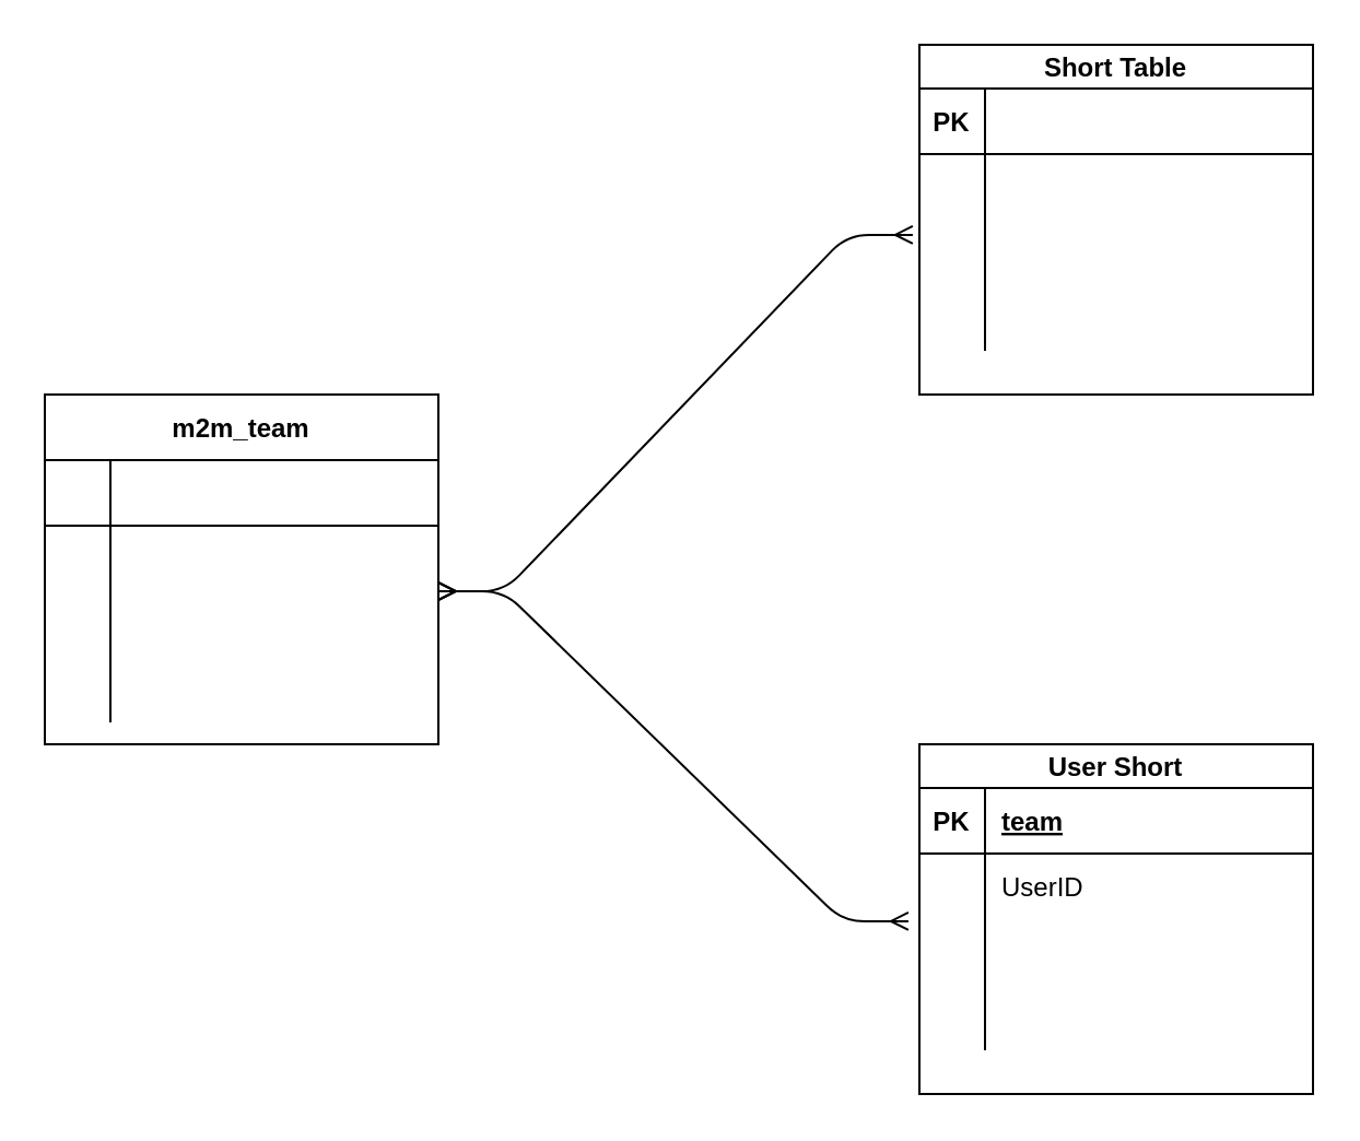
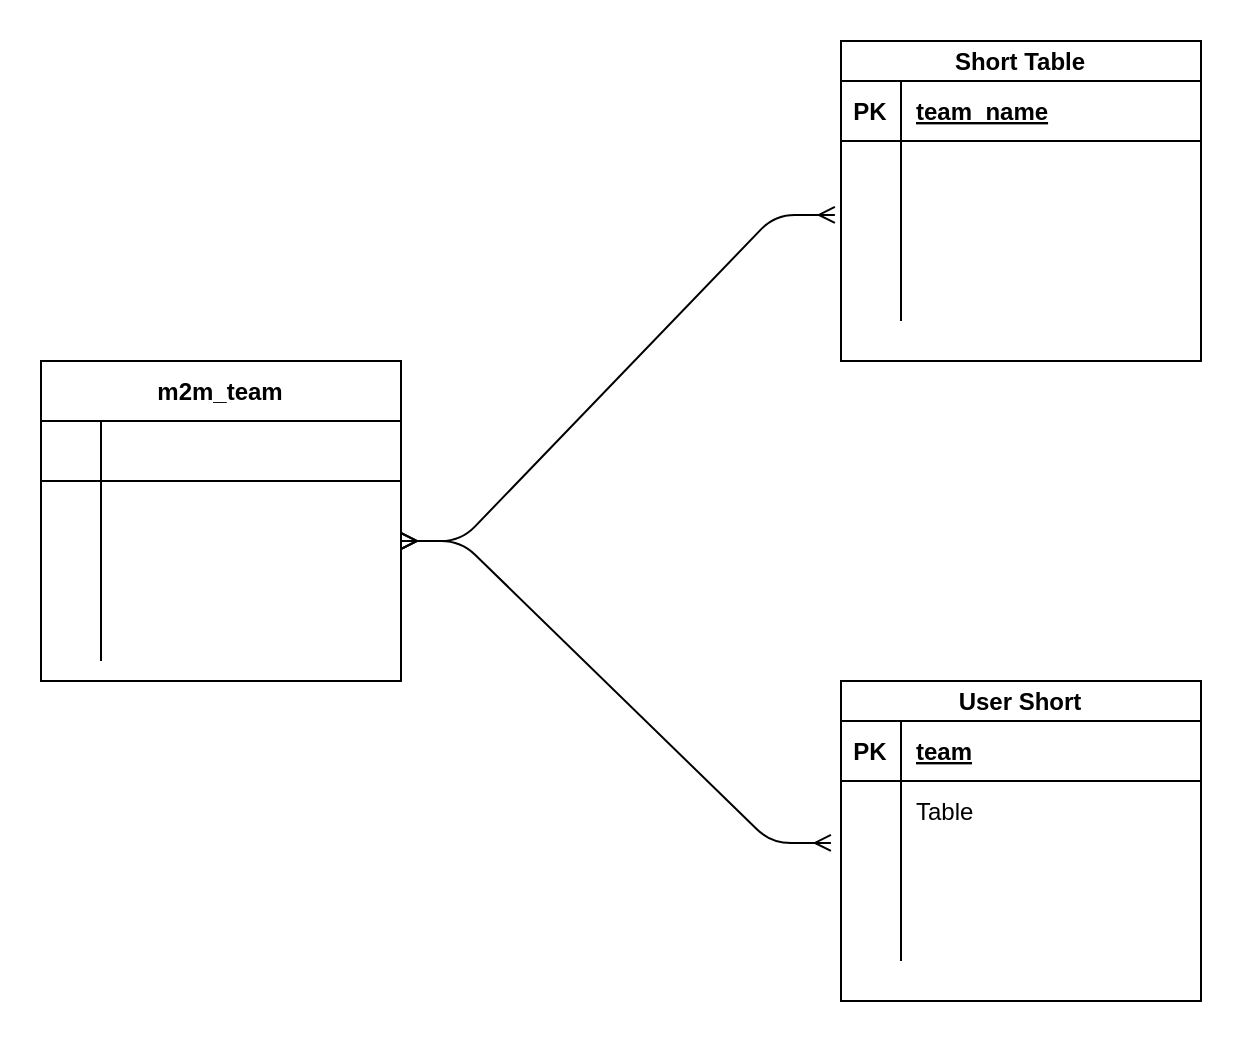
  <mxCell id="0" />
  <mxCell id="1" parent="0" />
  <mxCell id="2" value="m2m_team" style="shape=table;startSize=30;container=1;collapsible=1;childLayout=tableLayout;fixedRows=1;rowLines=0;fontStyle=1;align=center;resizeLast=1;" parent="1" vertex="1"><mxGeometry x="20" y="180" width="180" height="160" as="geometry" /></mxCell>
  <mxCell id="3" value="" style="shape=partialRectangle;collapsible=0;dropTarget=0;pointerEvents=0;fillColor=none;top=0;left=0;bottom=1;right=0;points=[[0,0.5],[1,0.5]];portConstraint=eastwest;" parent="2" vertex="1"><mxGeometry y="30" width="180" height="30" as="geometry" /></mxCell>
  <mxCell id="4" value="" style="shape=partialRectangle;connectable=0;fillColor=none;top=0;left=0;bottom=0;right=0;fontStyle=1;overflow=hidden;" parent="3" vertex="1"><mxGeometry width="30" height="30" as="geometry" /></mxCell>
  <mxCell id="5" value="" style="shape=partialRectangle;connectable=0;fillColor=none;top=0;left=0;bottom=0;right=0;align=left;spacingLeft=6;fontStyle=5;overflow=hidden;" parent="3" vertex="1"><mxGeometry x="30" width="150" height="30" as="geometry" /></mxCell>
  <mxCell id="6" value="" style="shape=partialRectangle;collapsible=0;dropTarget=0;pointerEvents=0;fillColor=none;top=0;left=0;bottom=0;right=0;points=[[0,0.5],[1,0.5]];portConstraint=eastwest;" parent="2" vertex="1"><mxGeometry y="60" width="180" height="30" as="geometry" /></mxCell>
  <mxCell id="7" value="" style="shape=partialRectangle;connectable=0;fillColor=none;top=0;left=0;bottom=0;right=0;editable=1;overflow=hidden;" parent="6" vertex="1"><mxGeometry width="30" height="30" as="geometry" /></mxCell>
  <mxCell id="8" value="" style="shape=partialRectangle;connectable=0;fillColor=none;top=0;left=0;bottom=0;right=0;align=left;spacingLeft=6;overflow=hidden;" parent="6" vertex="1"><mxGeometry x="30" width="150" height="30" as="geometry" /></mxCell>
  <mxCell id="9" value="" style="shape=partialRectangle;collapsible=0;dropTarget=0;pointerEvents=0;fillColor=none;top=0;left=0;bottom=0;right=0;points=[[0,0.5],[1,0.5]];portConstraint=eastwest;" parent="2" vertex="1"><mxGeometry y="90" width="180" height="30" as="geometry" /></mxCell>
  <mxCell id="10" value="" style="shape=partialRectangle;connectable=0;fillColor=none;top=0;left=0;bottom=0;right=0;editable=1;overflow=hidden;" parent="9" vertex="1"><mxGeometry width="30" height="30" as="geometry" /></mxCell>
  <mxCell id="11" value="" style="shape=partialRectangle;connectable=0;fillColor=none;top=0;left=0;bottom=0;right=0;align=left;spacingLeft=6;overflow=hidden;" parent="9" vertex="1"><mxGeometry x="30" width="150" height="30" as="geometry" /></mxCell>
  <mxCell id="12" value="" style="shape=partialRectangle;collapsible=0;dropTarget=0;pointerEvents=0;fillColor=none;top=0;left=0;bottom=0;right=0;points=[[0,0.5],[1,0.5]];portConstraint=eastwest;" parent="2" vertex="1"><mxGeometry y="120" width="180" height="30" as="geometry" /></mxCell>
  <mxCell id="13" value="" style="shape=partialRectangle;connectable=0;fillColor=none;top=0;left=0;bottom=0;right=0;editable=1;overflow=hidden;" parent="12" vertex="1"><mxGeometry width="30" height="30" as="geometry" /></mxCell>
  <mxCell id="14" value="" style="shape=partialRectangle;connectable=0;fillColor=none;top=0;left=0;bottom=0;right=0;align=left;spacingLeft=6;overflow=hidden;" parent="12" vertex="1"><mxGeometry x="30" width="150" height="30" as="geometry" /></mxCell>
  <mxCell id="15" value="Short Table" style="shape=table;startSize=20;container=1;collapsible=1;childLayout=tableLayout;fixedRows=1;rowLines=0;fontStyle=1;align=center;resizeLast=1;" parent="1" vertex="1"><mxGeometry x="420" y="20" width="180" height="160" as="geometry" /></mxCell>
  <mxCell id="16" value="" style="shape=partialRectangle;collapsible=0;dropTarget=0;pointerEvents=0;fillColor=none;top=0;left=0;bottom=1;right=0;points=[[0,0.5],[1,0.5]];portConstraint=eastwest;" parent="15" vertex="1"><mxGeometry y="20" width="180" height="30" as="geometry" /></mxCell>
  <mxCell id="17" value="PK" style="shape=partialRectangle;connectable=0;fillColor=none;top=0;left=0;bottom=0;right=0;fontStyle=1;overflow=hidden;" parent="16" vertex="1"><mxGeometry width="30" height="30" as="geometry" /></mxCell>
+ <mxCell id="18" value="team_name" style="shape=partialRectangle;connectable=0;fillColor=none;top=0;left=0;bottom=0;right=0;align=left;spacingLeft=6;fontStyle=5;overflow=hidden;" parent="16" vertex="1"><mxGeometry x="30" width="150" height="30" as="geometry" /></mxCell>
  <mxCell id="19" value="" style="shape=partialRectangle;collapsible=0;dropTarget=0;pointerEvents=0;fillColor=none;top=0;left=0;bottom=0;right=0;points=[[0,0.5],[1,0.5]];portConstraint=eastwest;" parent="15" vertex="1"><mxGeometry y="50" width="180" height="30" as="geometry" /></mxCell>
  <mxCell id="20" value="" style="shape=partialRectangle;connectable=0;fillColor=none;top=0;left=0;bottom=0;right=0;editable=1;overflow=hidden;" parent="19" vertex="1"><mxGeometry width="30" height="30" as="geometry" /></mxCell>
  <mxCell id="21" value="" style="shape=partialRectangle;collapsible=0;dropTarget=0;pointerEvents=0;fillColor=none;top=0;left=0;bottom=0;right=0;points=[[0,0.5],[1,0.5]];portConstraint=eastwest;" parent="15" vertex="1"><mxGeometry y="80" width="180" height="30" as="geometry" /></mxCell>
  <mxCell id="22" value="" style="shape=partialRectangle;connectable=0;fillColor=none;top=0;left=0;bottom=0;right=0;editable=1;overflow=hidden;" parent="21" vertex="1"><mxGeometry width="30" height="30" as="geometry" /></mxCell>
  <mxCell id="23" value="" style="shape=partialRectangle;connectable=0;fillColor=none;top=0;left=0;bottom=0;right=0;align=left;spacingLeft=6;overflow=hidden;" parent="21" vertex="1"><mxGeometry x="30" width="150" height="30" as="geometry" /></mxCell>
  <mxCell id="24" value="" style="shape=partialRectangle;collapsible=0;dropTarget=0;pointerEvents=0;fillColor=none;top=0;left=0;bottom=0;right=0;points=[[0,0.5],[1,0.5]];portConstraint=eastwest;" parent="15" vertex="1"><mxGeometry y="110" width="180" height="30" as="geometry" /></mxCell>
  <mxCell id="25" value="" style="shape=partialRectangle;connectable=0;fillColor=none;top=0;left=0;bottom=0;right=0;editable=1;overflow=hidden;" parent="24" vertex="1"><mxGeometry width="30" height="30" as="geometry" /></mxCell>
  <mxCell id="26" value="" style="shape=partialRectangle;connectable=0;fillColor=none;top=0;left=0;bottom=0;right=0;align=left;spacingLeft=6;overflow=hidden;" parent="24" vertex="1"><mxGeometry x="30" width="150" height="30" as="geometry" /></mxCell>
  <mxCell id="27" value="User Short" style="shape=table;startSize=20;container=1;collapsible=1;childLayout=tableLayout;fixedRows=1;rowLines=0;fontStyle=1;align=center;resizeLast=1;" parent="1" vertex="1"><mxGeometry x="420" y="340" width="180" height="160" as="geometry" /></mxCell>
  <mxCell id="28" value="" style="shape=partialRectangle;collapsible=0;dropTarget=0;pointerEvents=0;fillColor=none;top=0;left=0;bottom=1;right=0;points=[[0,0.5],[1,0.5]];portConstraint=eastwest;" parent="27" vertex="1"><mxGeometry y="20" width="180" height="30" as="geometry" /></mxCell>
  <mxCell id="29" value="PK" style="shape=partialRectangle;connectable=0;fillColor=none;top=0;left=0;bottom=0;right=0;fontStyle=1;overflow=hidden;" parent="28" vertex="1"><mxGeometry width="30" height="30" as="geometry" /></mxCell>
  <mxCell id="30" value="team" style="shape=partialRectangle;connectable=0;fillColor=none;top=0;left=0;bottom=0;right=0;align=left;spacingLeft=6;fontStyle=5;overflow=hidden;" parent="28" vertex="1"><mxGeometry x="30" width="150" height="30" as="geometry" /></mxCell>
  <mxCell id="31" value="" style="shape=partialRectangle;collapsible=0;dropTarget=0;pointerEvents=0;fillColor=none;top=0;left=0;bottom=0;right=0;points=[[0,0.5],[1,0.5]];portConstraint=eastwest;" parent="27" vertex="1"><mxGeometry y="50" width="180" height="30" as="geometry" /></mxCell>
  <mxCell id="32" value="" style="shape=partialRectangle;connectable=0;fillColor=none;top=0;left=0;bottom=0;right=0;editable=1;overflow=hidden;" parent="31" vertex="1"><mxGeometry width="30" height="30" as="geometry" /></mxCell>
- <mxCell id="33" value="UserID" style="shape=partialRectangle;connectable=0;fillColor=none;top=0;left=0;bottom=0;right=0;align=left;spacingLeft=6;overflow=hidden;" parent="31" vertex="1"><mxGeometry x="30" width="150" height="30" as="geometry" /></mxCell>
+ <mxCell id="33" value="Table" style="shape=partialRectangle;connectable=0;fillColor=none;top=0;left=0;bottom=0;right=0;align=left;spacingLeft=6;overflow=hidden;" parent="31" vertex="1"><mxGeometry x="30" width="150" height="30" as="geometry" /></mxCell>
  <mxCell id="34" value="" style="shape=partialRectangle;collapsible=0;dropTarget=0;pointerEvents=0;fillColor=none;top=0;left=0;bottom=0;right=0;points=[[0,0.5],[1,0.5]];portConstraint=eastwest;" parent="27" vertex="1"><mxGeometry y="80" width="180" height="30" as="geometry" /></mxCell>
  <mxCell id="35" value="" style="shape=partialRectangle;connectable=0;fillColor=none;top=0;left=0;bottom=0;right=0;editable=1;overflow=hidden;" parent="34" vertex="1"><mxGeometry width="30" height="30" as="geometry" /></mxCell>
  <mxCell id="36" value="" style="shape=partialRectangle;connectable=0;fillColor=none;top=0;left=0;bottom=0;right=0;align=left;spacingLeft=6;overflow=hidden;" parent="34" vertex="1"><mxGeometry x="30" width="150" height="30" as="geometry" /></mxCell>
  <mxCell id="37" value="" style="shape=partialRectangle;collapsible=0;dropTarget=0;pointerEvents=0;fillColor=none;top=0;left=0;bottom=0;right=0;points=[[0,0.5],[1,0.5]];portConstraint=eastwest;" parent="27" vertex="1"><mxGeometry y="110" width="180" height="30" as="geometry" /></mxCell>
  <mxCell id="38" value="" style="shape=partialRectangle;connectable=0;fillColor=none;top=0;left=0;bottom=0;right=0;editable=1;overflow=hidden;" parent="37" vertex="1"><mxGeometry width="30" height="30" as="geometry" /></mxCell>
  <mxCell id="39" value="" style="shape=partialRectangle;connectable=0;fillColor=none;top=0;left=0;bottom=0;right=0;align=left;spacingLeft=6;overflow=hidden;" parent="37" vertex="1"><mxGeometry x="30" width="150" height="30" as="geometry" /></mxCell>
  <mxCell id="40" value="" style="edgeStyle=entityRelationEdgeStyle;fontSize=12;html=1;endArrow=ERmany;startArrow=ERmany;entryX=-0.017;entryY=0.233;entryDx=0;entryDy=0;entryPerimeter=0;" parent="1" target="21" edge="1"><mxGeometry width="100" height="100" relative="1" as="geometry"><mxPoint x="200" y="270" as="sourcePoint" /><mxPoint x="300" y="170" as="targetPoint" /></mxGeometry></mxCell>
  <mxCell id="41" value="" style="edgeStyle=entityRelationEdgeStyle;fontSize=12;html=1;endArrow=ERmany;startArrow=ERmany;entryX=-0.028;entryY=0.033;entryDx=0;entryDy=0;entryPerimeter=0;" parent="1" target="34" edge="1"><mxGeometry width="100" height="100" relative="1" as="geometry"><mxPoint x="200" y="270" as="sourcePoint" /><mxPoint x="300" y="170" as="targetPoint" /></mxGeometry></mxCell>
